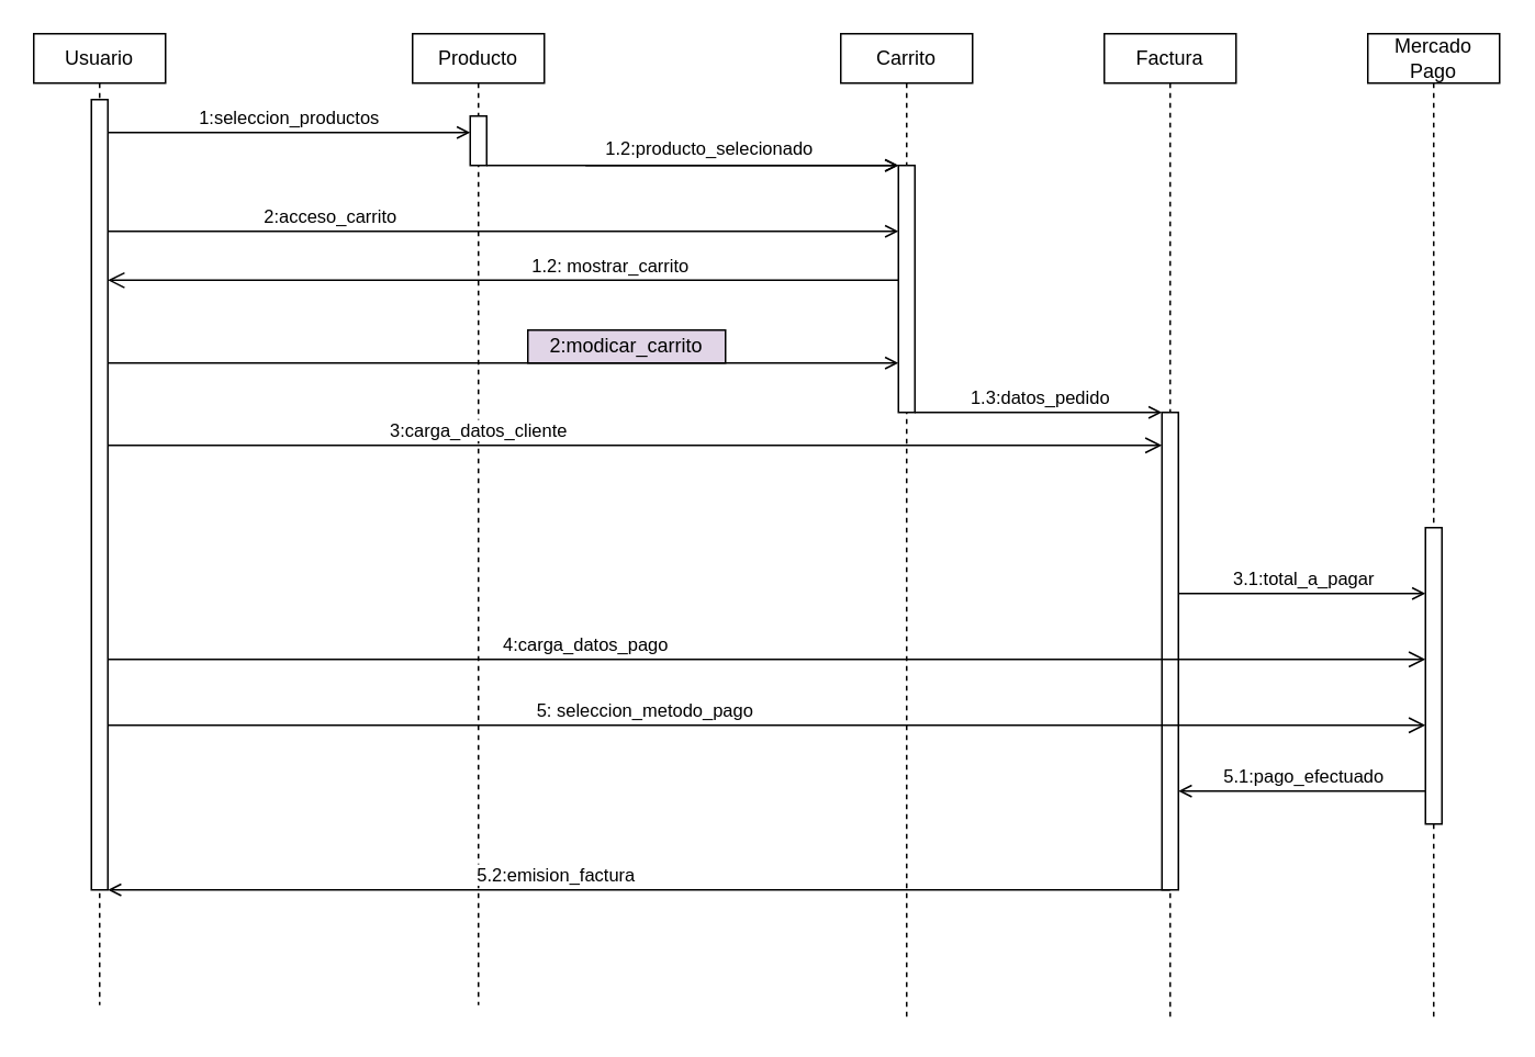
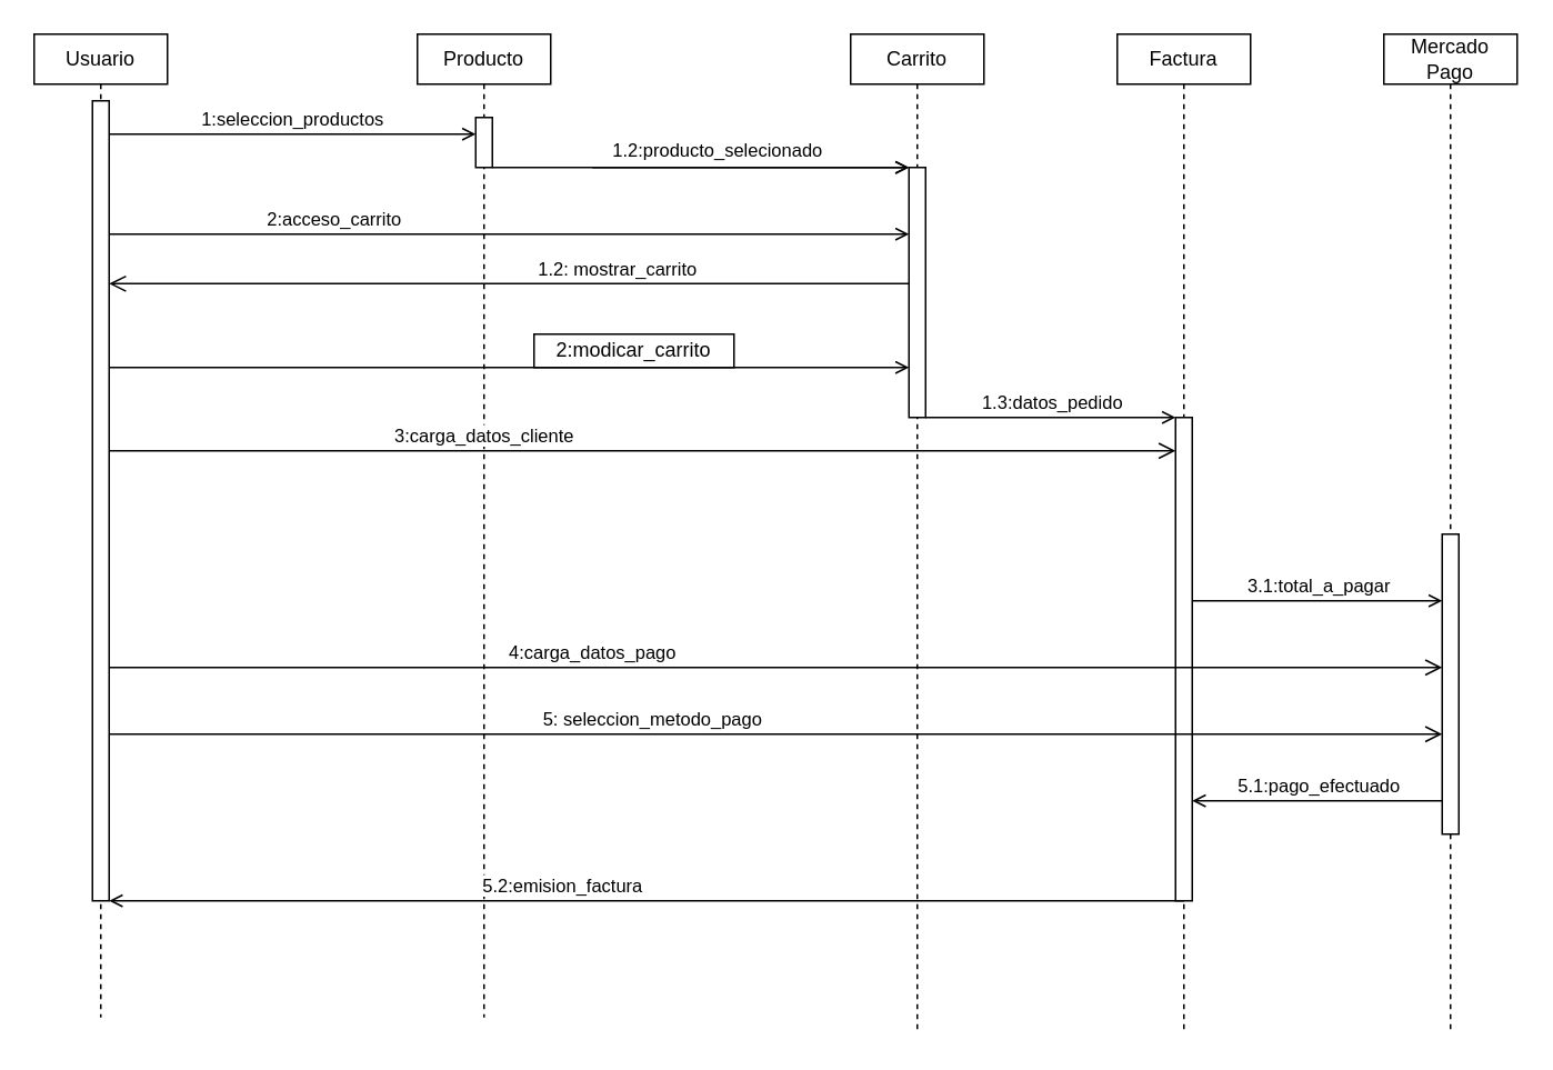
  <mxCell id="0" />
  <mxCell id="1" parent="0" />
- <mxCell id="2" value="&lt;div&gt;2:modicar_carrito&lt;/div&gt;" style="rounded=0;whiteSpace=wrap;html=1;fillColor=#e1d5e7;" vertex="1" parent="1"><mxGeometry x="320" y="200" width="120" height="20" as="geometry" /></mxCell>
+ <mxCell id="2" value="&lt;div&gt;2:modicar_carrito&lt;/div&gt;" style="rounded=0;whiteSpace=wrap;html=1;" vertex="1" parent="1"><mxGeometry x="320" y="200" width="120" height="20" as="geometry" /></mxCell>
  <mxCell id="3" value="Carrito" style="shape=umlLifeline;perimeter=lifelinePerimeter;whiteSpace=wrap;html=1;container=1;dropTarget=0;collapsible=0;recursiveResize=0;outlineConnect=0;portConstraint=eastwest;newEdgeStyle={&quot;edgeStyle&quot;:&quot;elbowEdgeStyle&quot;,&quot;elbow&quot;:&quot;vertical&quot;,&quot;curved&quot;:0,&quot;rounded&quot;:0};size=30;" vertex="1" parent="1"><mxGeometry x="510" y="20" width="80" height="600" as="geometry" /></mxCell>
  <mxCell id="4" value="" style="html=1;points=[[0,0,0,0,5],[0,1,0,0,-5],[1,0,0,0,5],[1,1,0,0,-5]];perimeter=orthogonalPerimeter;outlineConnect=0;targetShapes=umlLifeline;portConstraint=eastwest;newEdgeStyle={&quot;curved&quot;:0,&quot;rounded&quot;:0};" vertex="1" parent="3"><mxGeometry x="35" y="80" width="10" height="150" as="geometry" /></mxCell>
  <mxCell id="5" value="Producto" style="shape=umlLifeline;perimeter=lifelinePerimeter;whiteSpace=wrap;html=1;container=1;dropTarget=0;collapsible=0;recursiveResize=0;outlineConnect=0;portConstraint=eastwest;newEdgeStyle={&quot;edgeStyle&quot;:&quot;elbowEdgeStyle&quot;,&quot;elbow&quot;:&quot;vertical&quot;,&quot;curved&quot;:0,&quot;rounded&quot;:0};size=30;" vertex="1" parent="1"><mxGeometry y="20" width="80" height="590" as="geometry" x="250" /></mxCell>
  <mxCell id="6" value="" style="html=1;points=[[0,0,0,0,5],[0,1,0,0,-5],[1,0,0,0,5],[1,1,0,0,-5]];perimeter=orthogonalPerimeter;outlineConnect=0;targetShapes=umlLifeline;portConstraint=eastwest;newEdgeStyle={&quot;curved&quot;:0,&quot;rounded&quot;:0};" vertex="1" parent="5"><mxGeometry x="35" y="50" width="10" height="30" as="geometry" /></mxCell>
  <mxCell id="7" value="Mercado Pago" style="shape=umlLifeline;perimeter=lifelinePerimeter;whiteSpace=wrap;html=1;container=1;dropTarget=0;collapsible=0;recursiveResize=0;outlineConnect=0;portConstraint=eastwest;newEdgeStyle={&quot;edgeStyle&quot;:&quot;elbowEdgeStyle&quot;,&quot;elbow&quot;:&quot;vertical&quot;,&quot;curved&quot;:0,&quot;rounded&quot;:0};size=30;" vertex="1" parent="1"><mxGeometry x="830" y="20" width="80" height="600" as="geometry" /></mxCell>
  <mxCell id="8" value="" style="html=1;points=[[0,0,0,0,5],[0,1,0,0,-5],[1,0,0,0,5],[1,1,0,0,-5]];perimeter=orthogonalPerimeter;outlineConnect=0;targetShapes=umlLifeline;portConstraint=eastwest;newEdgeStyle={&quot;curved&quot;:0,&quot;rounded&quot;:0};" vertex="1" parent="7"><mxGeometry x="35" y="300" width="10" height="180" as="geometry" /></mxCell>
  <mxCell id="9" value="Factura" style="shape=umlLifeline;perimeter=lifelinePerimeter;whiteSpace=wrap;html=1;container=1;dropTarget=0;collapsible=0;recursiveResize=0;outlineConnect=0;portConstraint=eastwest;newEdgeStyle={&quot;edgeStyle&quot;:&quot;elbowEdgeStyle&quot;,&quot;elbow&quot;:&quot;vertical&quot;,&quot;curved&quot;:0,&quot;rounded&quot;:0};size=30;" vertex="1" parent="1"><mxGeometry x="670" y="20" width="80" height="600" as="geometry" /></mxCell>
  <mxCell id="10" value="" style="html=1;points=[[0,0,0,0,5],[0,1,0,0,-5],[1,0,0,0,5],[1,1,0,0,-5]];perimeter=orthogonalPerimeter;outlineConnect=0;targetShapes=umlLifeline;portConstraint=eastwest;newEdgeStyle={&quot;curved&quot;:0,&quot;rounded&quot;:0};" vertex="1" parent="9"><mxGeometry x="35" y="230" width="10" height="290" as="geometry" /></mxCell>
  <mxCell id="11" value="1.2: mostrar_carrito" style="endArrow=open;startArrow=none;endFill=0;startFill=0;endSize=8;html=1;verticalAlign=bottom;labelBackgroundColor=none;rounded=0;" edge="1" parent="1"><mxGeometry x="-0.271" width="160" relative="1" as="geometry"><mxPoint x="545" y="169.71" as="sourcePoint" /><mxPoint x="65" y="169.71" as="targetPoint" /><mxPoint as="offset" /></mxGeometry></mxCell>
  <mxCell id="12" value="" style="endArrow=open;startArrow=none;endFill=0;startFill=0;endSize=8;html=1;verticalAlign=bottom;labelBackgroundColor=none;strokeWidth=1;rounded=0;" edge="1" parent="1" target="10"><mxGeometry width="160" relative="1" as="geometry"><mxPoint x="55" y="270" as="sourcePoint" /><mxPoint x="945" y="270" as="targetPoint" /><Array as="points"><mxPoint x="405" y="270" /></Array></mxGeometry></mxCell>
  <mxCell id="13" value="3:carga_datos_cliente" style="edgeLabel;html=1;align=center;verticalAlign=middle;resizable=0;points=[];" connectable="0" vertex="1" parent="12"><mxGeometry x="-0.268" y="-2" relative="1" as="geometry"><mxPoint x="-4" y="-12" as="offset" /></mxGeometry></mxCell>
  <mxCell id="14" value="Usuario" style="shape=umlLifeline;perimeter=lifelinePerimeter;whiteSpace=wrap;html=1;container=1;dropTarget=0;collapsible=0;recursiveResize=0;outlineConnect=0;portConstraint=eastwest;newEdgeStyle={&quot;edgeStyle&quot;:&quot;elbowEdgeStyle&quot;,&quot;elbow&quot;:&quot;vertical&quot;,&quot;curved&quot;:0,&quot;rounded&quot;:0};size=30;" vertex="1" parent="1"><mxGeometry x="20" y="20" width="80" height="590" as="geometry" /></mxCell>
  <mxCell id="15" value="" style="html=1;points=[[0,0,0,0,5],[0,1,0,0,-5],[1,0,0,0,5],[1,1,0,0,-5]];perimeter=orthogonalPerimeter;outlineConnect=0;targetShapes=umlLifeline;portConstraint=eastwest;newEdgeStyle={&quot;curved&quot;:0,&quot;rounded&quot;:0};" vertex="1" parent="14"><mxGeometry x="35" y="40" width="10" height="480" as="geometry" /></mxCell>
  <mxCell id="16" value="" style="html=1;verticalAlign=bottom;labelBackgroundColor=none;endArrow=open;endFill=0;rounded=0;entryX=0;entryY=0;entryDx=0;entryDy=5;entryPerimeter=0;" edge="1" parent="1" source="6"><mxGeometry width="160" relative="1" as="geometry"><mxPoint x="360" y="100.2" as="sourcePoint" /><mxPoint x="545" y="100" as="targetPoint" /></mxGeometry></mxCell>
  <mxCell id="17" value="1:seleccion_productos" style="html=1;verticalAlign=bottom;labelBackgroundColor=none;endArrow=open;endFill=0;rounded=0;exitX=1.5;exitY=0.063;exitDx=0;exitDy=0;exitPerimeter=0;labelPosition=center;verticalLabelPosition=top;align=center;" edge="1" parent="1" target="6"><mxGeometry width="160" relative="1" as="geometry"><mxPoint x="65" y="80" as="sourcePoint" /><mxPoint x="340" y="80" as="targetPoint" /></mxGeometry></mxCell>
  <mxCell id="18" value="2:acceso_carrito" style="html=1;verticalAlign=bottom;labelBackgroundColor=none;endArrow=open;endFill=0;rounded=0;" edge="1" parent="1"><mxGeometry x="-0.438" width="160" relative="1" as="geometry"><mxPoint x="65" y="140" as="sourcePoint" /><mxPoint x="545" y="140" as="targetPoint" /><mxPoint as="offset" /></mxGeometry></mxCell>
  <mxCell id="19" value="&lt;div&gt;1.2:producto_selecionado&lt;/div&gt;" style="html=1;verticalAlign=middle;labelBackgroundColor=none;endArrow=open;endFill=0;rounded=0;labelPosition=center;verticalLabelPosition=middle;align=center;" edge="1" parent="1"><mxGeometry x="-0.21" y="10" width="160" relative="1" as="geometry"><mxPoint x="355" y="100" as="sourcePoint" /><mxPoint x="545" y="100" as="targetPoint" /><mxPoint as="offset" /></mxGeometry></mxCell>
  <mxCell id="20" value="" style="html=1;verticalAlign=bottom;labelBackgroundColor=none;endArrow=open;endFill=0;rounded=0;" edge="1" parent="1"><mxGeometry x="-0.229" y="20" width="160" relative="1" as="geometry"><mxPoint x="65" y="220" as="sourcePoint" /><mxPoint x="545" y="220" as="targetPoint" /><mxPoint as="offset" /></mxGeometry></mxCell>
  <mxCell id="21" value="" style="endArrow=open;startArrow=none;endFill=0;startFill=0;endSize=8;html=1;verticalAlign=bottom;labelBackgroundColor=none;strokeWidth=1;rounded=0;" edge="1" parent="1" target="8"><mxGeometry width="160" relative="1" as="geometry"><mxPoint x="65" y="400" as="sourcePoint" /><mxPoint x="865" y="400" as="targetPoint" /><Array as="points"><mxPoint x="420" y="400" /></Array></mxGeometry></mxCell>
  <mxCell id="22" value="4:carga_datos_pago" style="edgeLabel;html=1;align=center;verticalAlign=middle;resizable=0;points=[];" connectable="0" vertex="1" parent="21"><mxGeometry x="-0.268" y="-2" relative="1" as="geometry"><mxPoint x="-4" y="-12" as="offset" /></mxGeometry></mxCell>
  <mxCell id="23" value="" style="html=1;verticalAlign=bottom;labelBackgroundColor=none;endArrow=open;endFill=0;rounded=0;" edge="1" parent="1" source="4" target="10"><mxGeometry x="-0.229" y="20" width="160" relative="1" as="geometry"><mxPoint x="555" y="250" as="sourcePoint" /><mxPoint x="705" y="250" as="targetPoint" /><mxPoint as="offset" /></mxGeometry></mxCell>
  <mxCell id="24" value="1.3:datos_pedido" style="edgeLabel;html=1;align=center;verticalAlign=middle;resizable=0;points=[];" connectable="0" vertex="1" parent="23"><mxGeometry x="0.206" relative="1" as="geometry"><mxPoint x="-15" y="-10" as="offset" /></mxGeometry></mxCell>
  <mxCell id="25" value="" style="html=1;verticalAlign=bottom;labelBackgroundColor=none;endArrow=open;endFill=0;rounded=0;" edge="1" parent="1" target="8"><mxGeometry x="-0.229" y="20" width="160" relative="1" as="geometry"><mxPoint x="715" y="360" as="sourcePoint" /><mxPoint x="865" y="360" as="targetPoint" /><mxPoint as="offset" /></mxGeometry></mxCell>
  <mxCell id="26" value="3.1:total_a_pagar" style="edgeLabel;html=1;align=center;verticalAlign=middle;resizable=0;points=[];" connectable="0" vertex="1" parent="25"><mxGeometry x="0.206" relative="1" as="geometry"><mxPoint x="-15" y="-10" as="offset" /></mxGeometry></mxCell>
  <mxCell id="27" value="" style="endArrow=open;startArrow=none;endFill=0;startFill=0;endSize=8;html=1;verticalAlign=bottom;labelBackgroundColor=none;strokeWidth=1;rounded=0;" edge="1" parent="1" source="15" target="8"><mxGeometry width="160" relative="1" as="geometry"><mxPoint x="70" y="440" as="sourcePoint" /><mxPoint x="860" y="440" as="targetPoint" /><Array as="points"><mxPoint x="425" y="440" /></Array></mxGeometry></mxCell>
  <mxCell id="28" value="5: seleccion_metodo_pago" style="edgeLabel;html=1;align=center;verticalAlign=middle;resizable=0;points=[];" connectable="0" vertex="1" parent="27"><mxGeometry x="-0.268" y="-2" relative="1" as="geometry"><mxPoint x="32" y="-12" as="offset" /></mxGeometry></mxCell>
  <mxCell id="29" value="" style="html=1;verticalAlign=bottom;labelBackgroundColor=none;endArrow=open;endFill=0;rounded=0;" edge="1" parent="1" target="10"><mxGeometry x="-0.229" y="20" width="160" relative="1" as="geometry"><mxPoint x="865" y="480" as="sourcePoint" /><mxPoint x="715" y="480" as="targetPoint" /><mxPoint as="offset" /></mxGeometry></mxCell>
  <mxCell id="30" value="5.1:pago_efectuado" style="edgeLabel;html=1;align=center;verticalAlign=middle;resizable=0;points=[];" connectable="0" vertex="1" parent="29"><mxGeometry x="0.206" relative="1" as="geometry"><mxPoint x="15" y="-10" as="offset" /></mxGeometry></mxCell>
  <mxCell id="31" value="" style="html=1;verticalAlign=bottom;labelBackgroundColor=none;endArrow=open;endFill=0;rounded=0;" edge="1" parent="1" target="15"><mxGeometry x="-0.229" y="20" width="160" relative="1" as="geometry"><mxPoint x="710" y="540" as="sourcePoint" /><mxPoint x="70" y="540" as="targetPoint" /><mxPoint as="offset" /></mxGeometry></mxCell>
  <mxCell id="32" value="5.2:emision_factura" style="edgeLabel;html=1;align=center;verticalAlign=middle;resizable=0;points=[];" connectable="0" vertex="1" parent="31"><mxGeometry x="0.206" relative="1" as="geometry"><mxPoint x="15" y="-10" as="offset" /></mxGeometry></mxCell>
